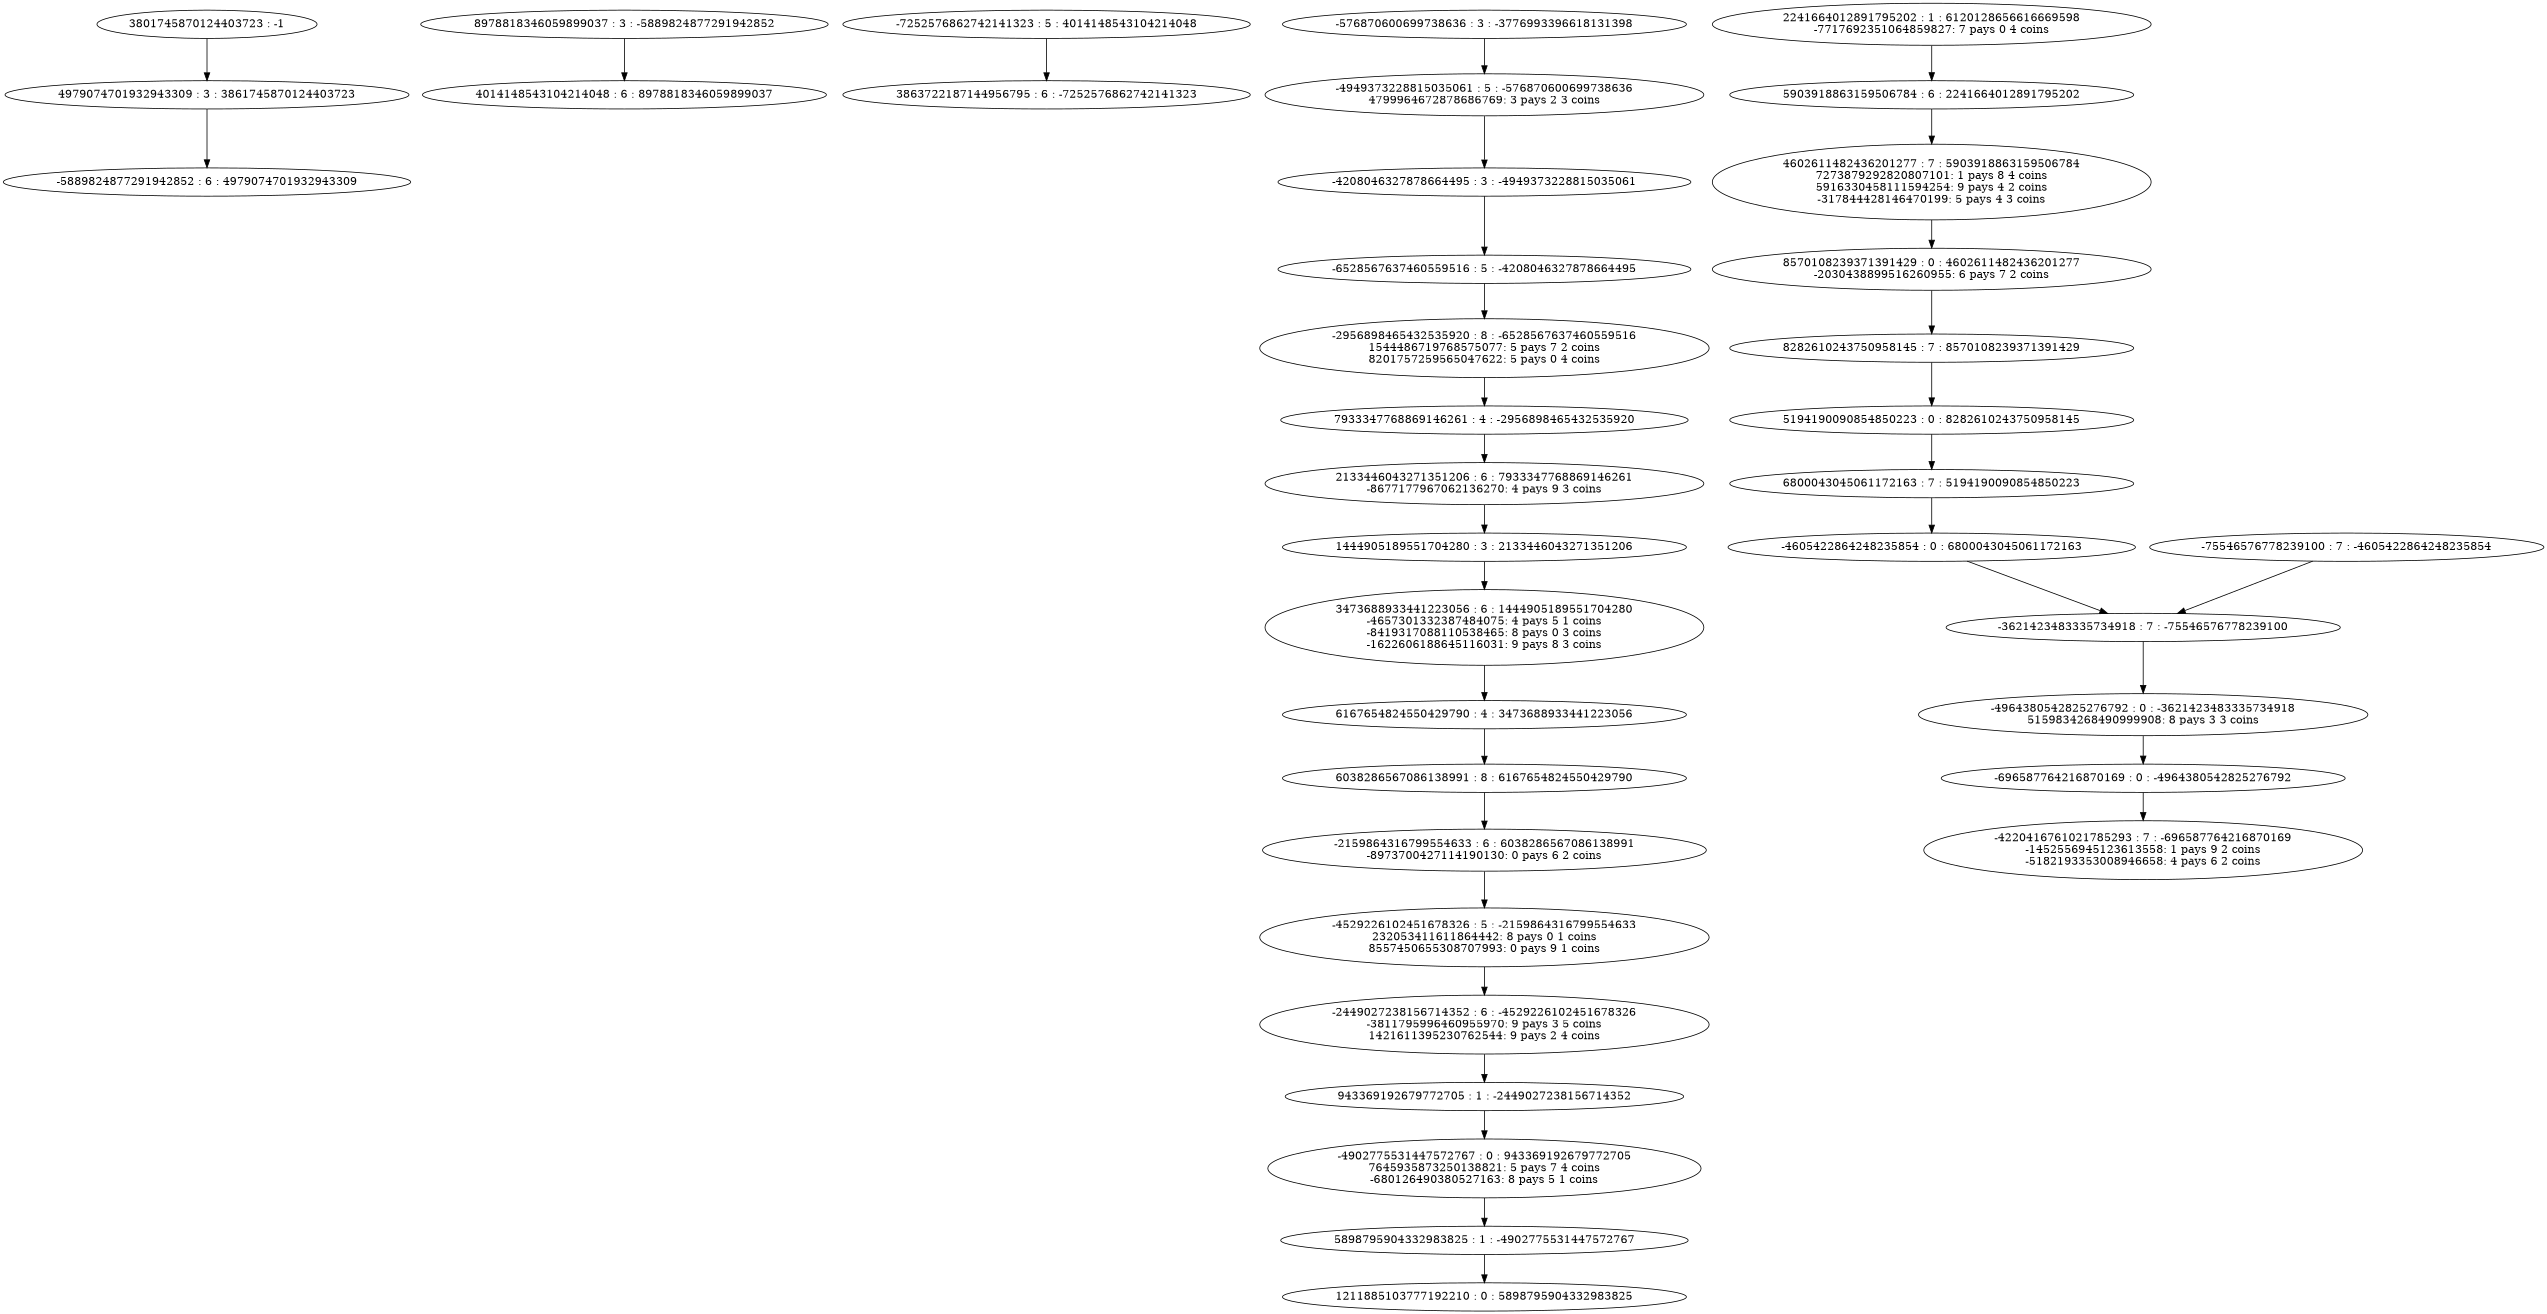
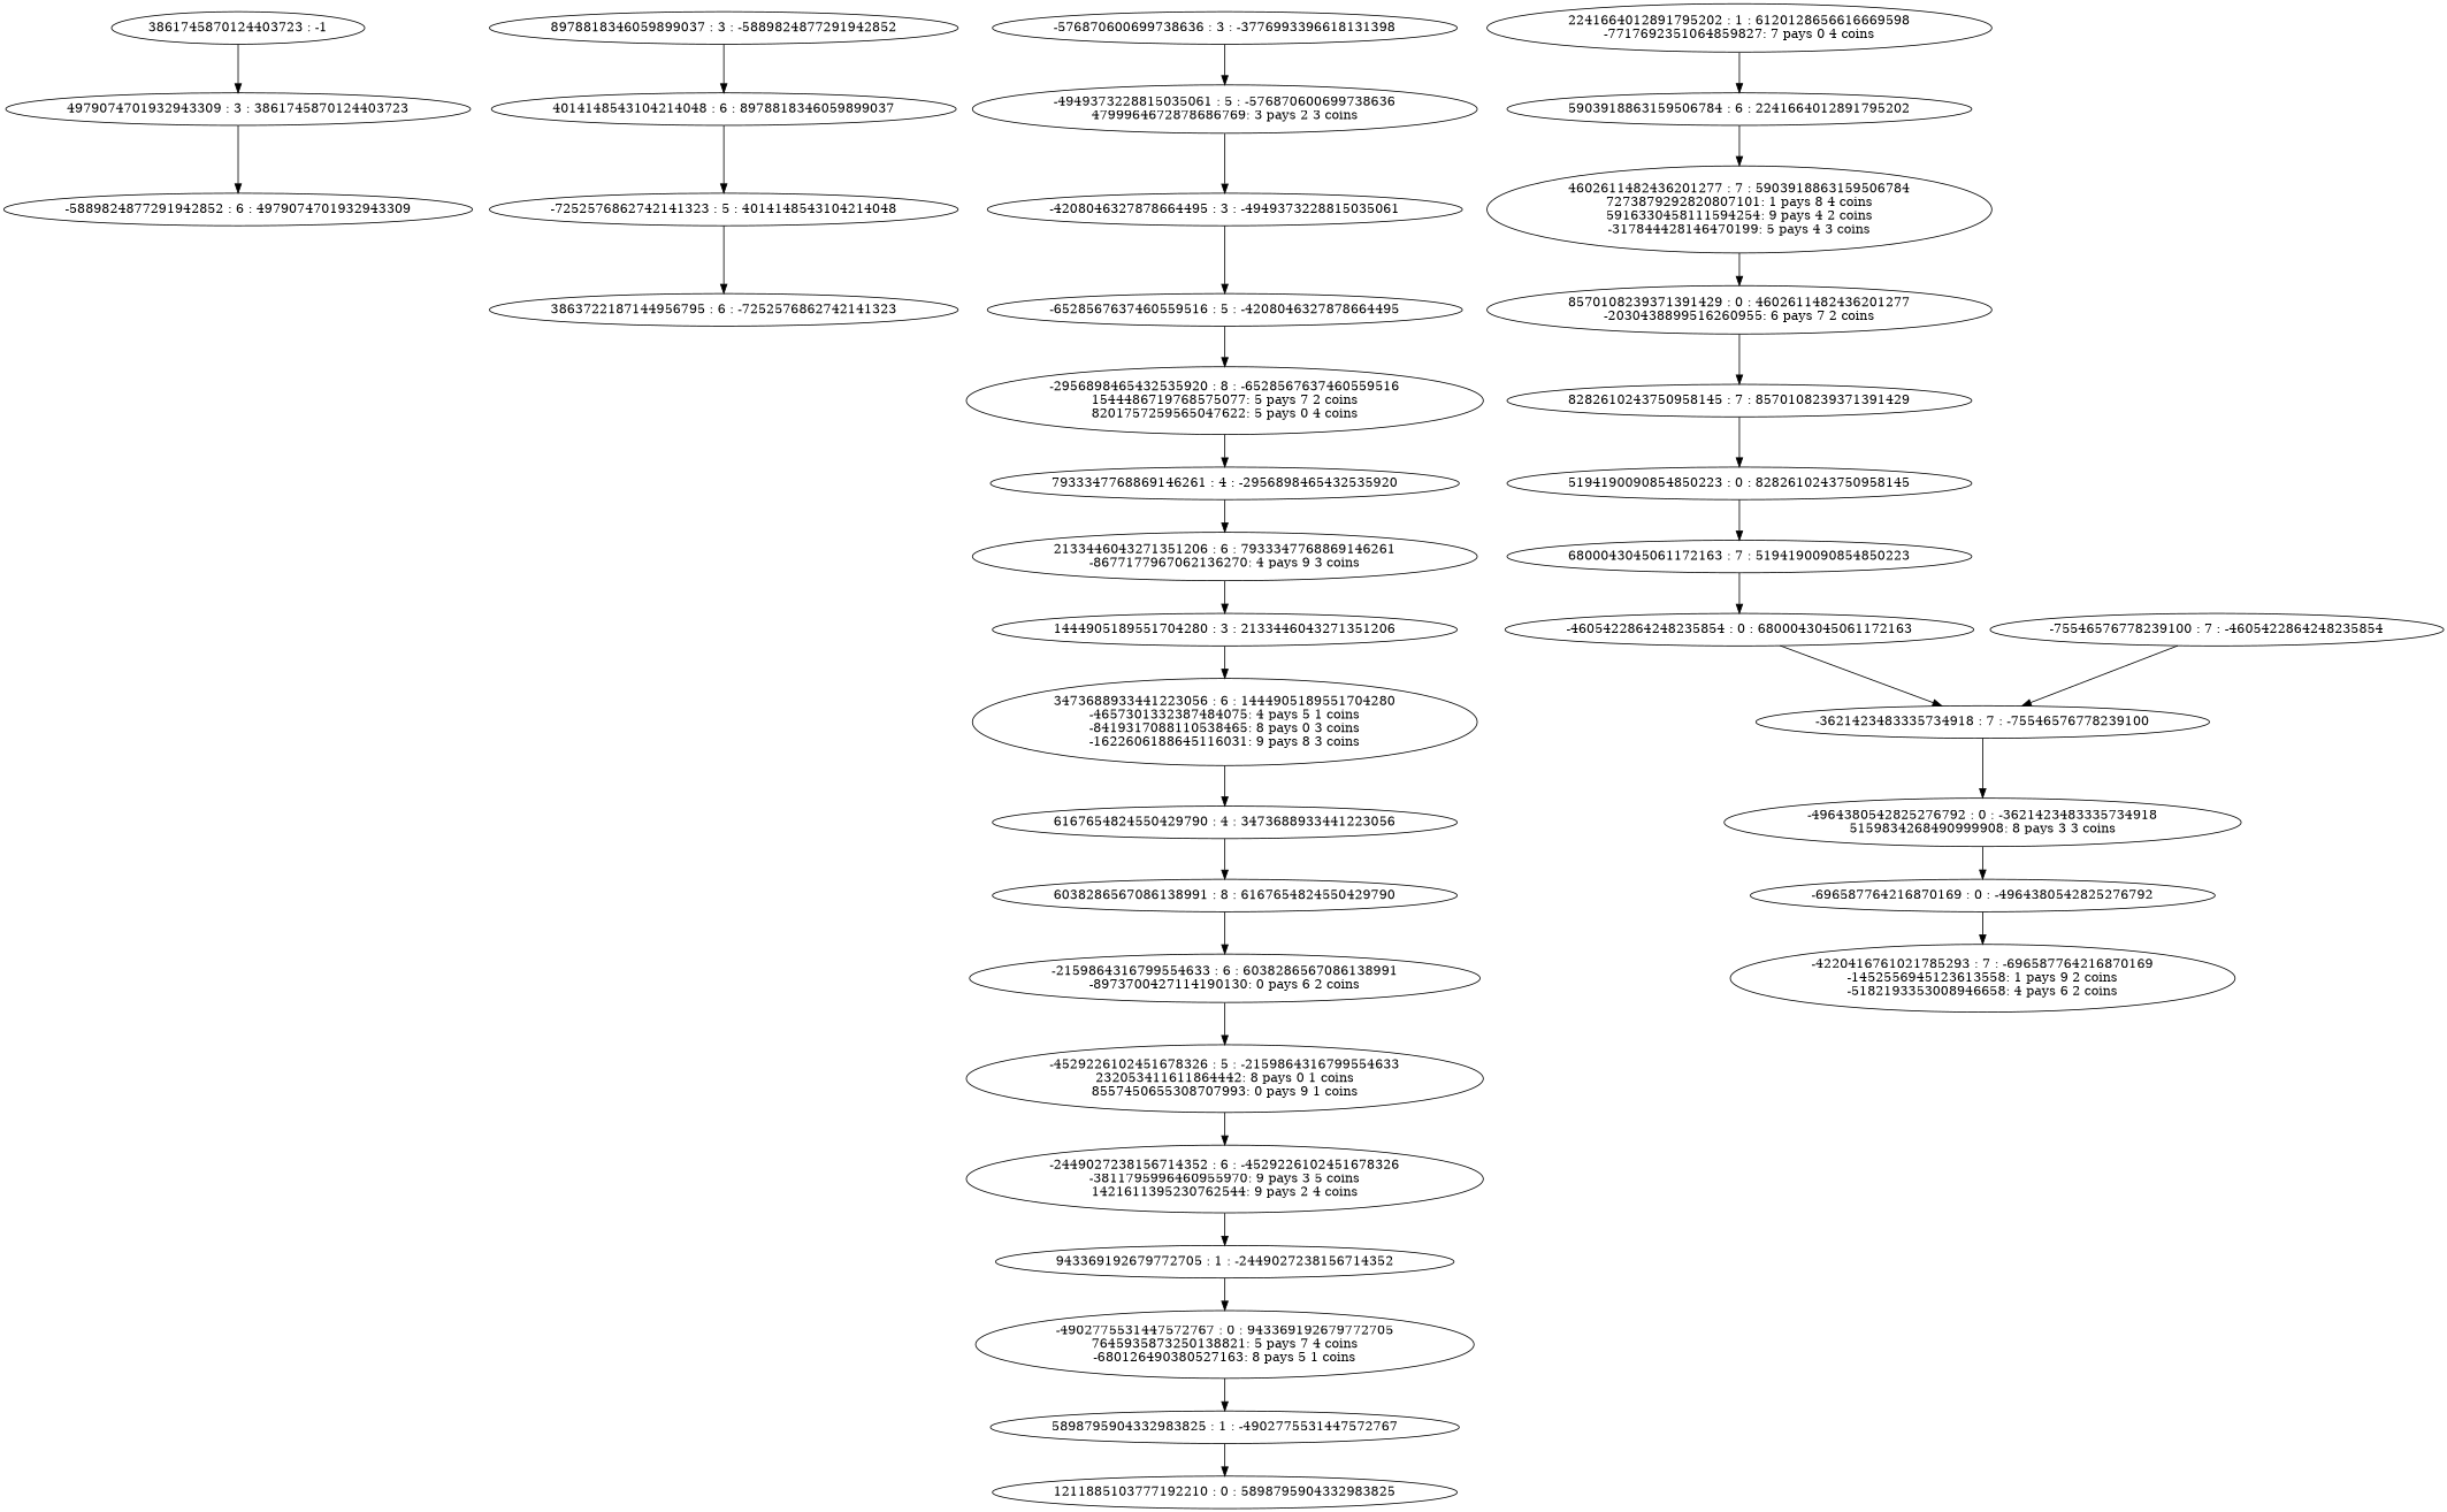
  digraph {
-   n1 [label="3801745870124403723 : -1"]
+   n1 [label="3861745870124403723 : -1"]
    n2 [label="4979074701932943309 : 3 : 3861745870124403723\n"]
    n3 [label="-5889824877291942852 : 6 : 4979074701932943309\n"]
    n4 [label="8978818346059899037 : 3 : -5889824877291942852\n"]
    n5 [label="4014148543104214048 : 6 : 8978818346059899037\n"]
    n6 [label="-7252576862742141323 : 5 : 4014148543104214048\n"]
    n7 [label="3863722187144956795 : 6 : -7252576862742141323\n"]
    n8 [label="-576870600699738636 : 3 : -3776993396618131398\n"]
    n9 [label="-4949373228815035061 : 5 : -576870600699738636\n4799964672878686769: 3 pays 2 3 coins\n"]
    n10 [label="-4208046327878664495 : 3 : -4949373228815035061\n"]
    n11 [label="-6528567637460559516 : 5 : -4208046327878664495\n"]
    n12 [label="-2956898465432535920 : 8 : -6528567637460559516\n1544486719768575077: 5 pays 7 2 coins\n8201757259565047622: 5 pays 0 4 coins\n"]
    n13 [label="7933347768869146261 : 4 : -2956898465432535920\n"]
    n14 [label="2133446043271351206 : 6 : 7933347768869146261\n-8677177967062136270: 4 pays 9 3 coins\n"]
    n15 [label="1444905189551704280 : 3 : 2133446043271351206\n"]
    n16 [label="3473688933441223056 : 6 : 1444905189551704280\n-4657301332387484075: 4 pays 5 1 coins\n-8419317088110538465: 8 pays 0 3 coins\n-1622606188645116031: 9 pays 8 3 coins\n"]
    n17 [label="6167654824550429790 : 4 : 3473688933441223056\n"]
    n18 [label="6038286567086138991 : 8 : 6167654824550429790\n"]
    n19 [label="-2159864316799554633 : 6 : 6038286567086138991\n-8973700427114190130: 0 pays 6 2 coins\n"]
    n20 [label="-4529226102451678326 : 5 : -2159864316799554633\n232053411611864442: 8 pays 0 1 coins\n8557450655308707993: 0 pays 9 1 coins\n"]
    n21 [label="-2449027238156714352 : 6 : -4529226102451678326\n-3811795996460955970: 9 pays 3 5 coins\n1421611395230762544: 9 pays 2 4 coins\n"]
    n22 [label="943369192679772705 : 1 : -2449027238156714352\n"]
    n23 [label="-4902775531447572767 : 0 : 943369192679772705\n7645935873250138821: 5 pays 7 4 coins\n-680126490380527163: 8 pays 5 1 coins\n"]
    n24 [label="5898795904332983825 : 1 : -4902775531447572767\n"]
    n25 [label="1211885103777192210 : 0 : 5898795904332983825\n"]
    n26 [label="2241664012891795202 : 1 : 6120128656616669598\n-7717692351064859827: 7 pays 0 4 coins\n"]
    n27 [label="5903918863159506784 : 6 : 2241664012891795202\n"]
    n28 [label="4602611482436201277 : 7 : 5903918863159506784\n7273879292820807101: 1 pays 8 4 coins\n5916330458111594254: 9 pays 4 2 coins\n-317844428146470199: 5 pays 4 3 coins\n"]
    n29 [label="8570108239371391429 : 0 : 4602611482436201277\n-2030438899516260955: 6 pays 7 2 coins\n"]
    n30 [label="8282610243750958145 : 7 : 8570108239371391429\n"]
    n31 [label="5194190090854850223 : 0 : 8282610243750958145\n"]
    n32 [label="6800043045061172163 : 7 : 5194190090854850223\n"]
    n33 [label="-4605422864248235854 : 0 : 6800043045061172163\n"]
    n34 [label="-3621423483335734918 : 7 : -75546576778239100\n"]
    n35 [label="-75546576778239100 : 7 : -4605422864248235854\n"]
    n36 [label="-4964380542825276792 : 0 : -3621423483335734918\n5159834268490999908: 8 pays 3 3 coins\n"]
    n37 [label="-696587764216870169 : 0 : -4964380542825276792\n"]
    n38 [label="-4220416761021785293 : 7 : -696587764216870169\n-1452556945123613558: 1 pays 9 2 coins\n-5182193353008946658: 4 pays 6 2 coins\n"]
    n1 -> n2
    n2 -> n3
    n4 -> n5
+   n5 -> n6
    n6 -> n7
    n8 -> n9
    n9 -> n10
    n10 -> n11
    n11 -> n12
    n12 -> n13
    n13 -> n14
    n14 -> n15
    n15 -> n16
    n16 -> n17
    n17 -> n18
    n18 -> n19
    n19 -> n20
    n20 -> n21
    n21 -> n22
    n22 -> n23
    n23 -> n24
    n24 -> n25
    n26 -> n27
    n27 -> n28
    n28 -> n29
    n29 -> n30
    n30 -> n31
    n31 -> n32
    n32 -> n33
    n33 -> n34
    n34 -> n36
    n35 -> n34
    n36 -> n37
    n37 -> n38
  }
